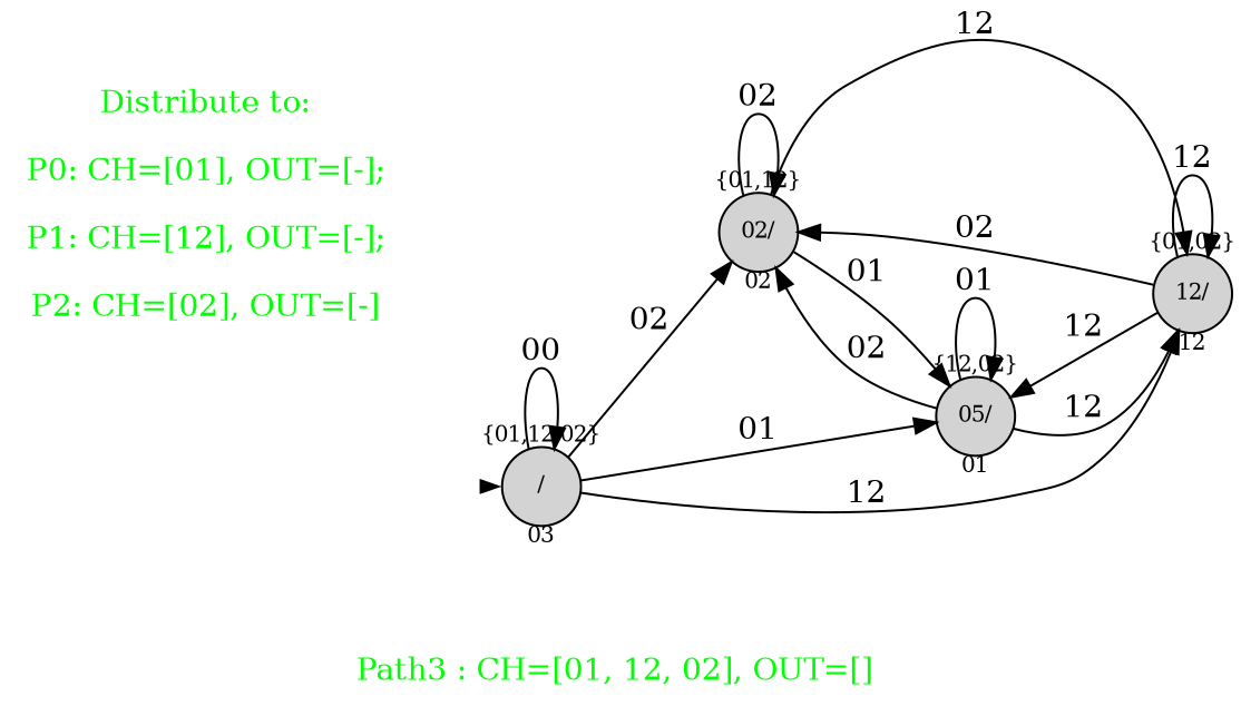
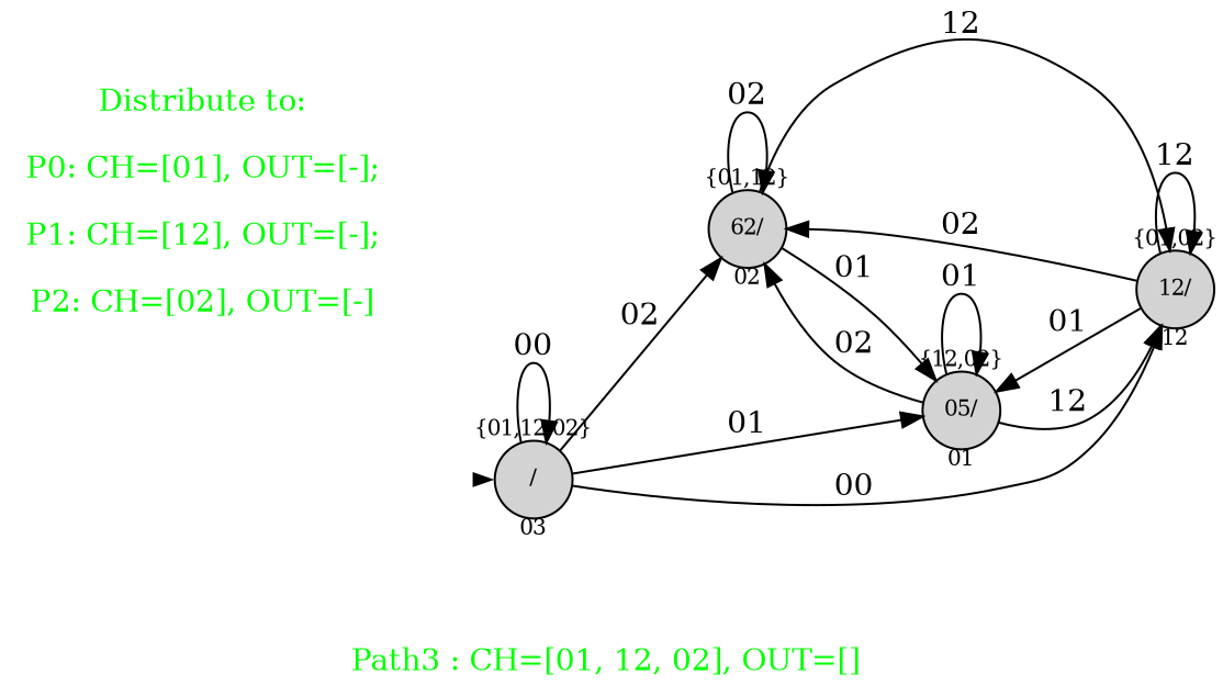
  digraph {
    fontcolor=green
    fontsize=14
    label="\nPath3 : CH=[01, 12, 02], OUT=[] "
    nodesep=0.5
    rankdir=LR
    ranksep=0.6
    node [fixedsize=true fontsize=10 shape=circle style=filled]
    init [shape=point style=invis]
    n2 [label="{01,12,02}\n\n/\n\n03"]
-   n3 [label="{01,12}\n\n02/\n\n02"]
+   n3 [label="{01,12}\n\n62/\n\n02"]
    n4 [label="{12,02}\n\n05/\n\n01"]
    n5 [label="{01,02}\n\n12/\n\n12"]
    n6 [fixedsize=false fontcolor=green fontsize=14 label="Distribute to:\n\nP0: CH=[01], OUT=[-];\n\nP1: CH=[12], OUT=[-];\n\nP2: CH=[02], OUT=[-]" peripheries=0 shape=square style=""]
    init -> n2 [penwidth=0]
    n2 -> n2 [label=00]
    n2 -> n3 [label=02]
    n2 -> n4 [label=01]
-   n2 -> n5 [label=12]
+   n2 -> n5 [label=00]
    n3 -> n3 [label=02]
    n3 -> n4 [label=01]
    n3 -> n5 [label=12]
    n4 -> n3 [label=02]
    n4 -> n4 [label=01]
    n4 -> n5 [label=12]
    n5 -> n3 [label=02]
-   n5 -> n4 [label=12]
+   n5 -> n4 [label=01]
    n5 -> n5 [label=12]
  }
